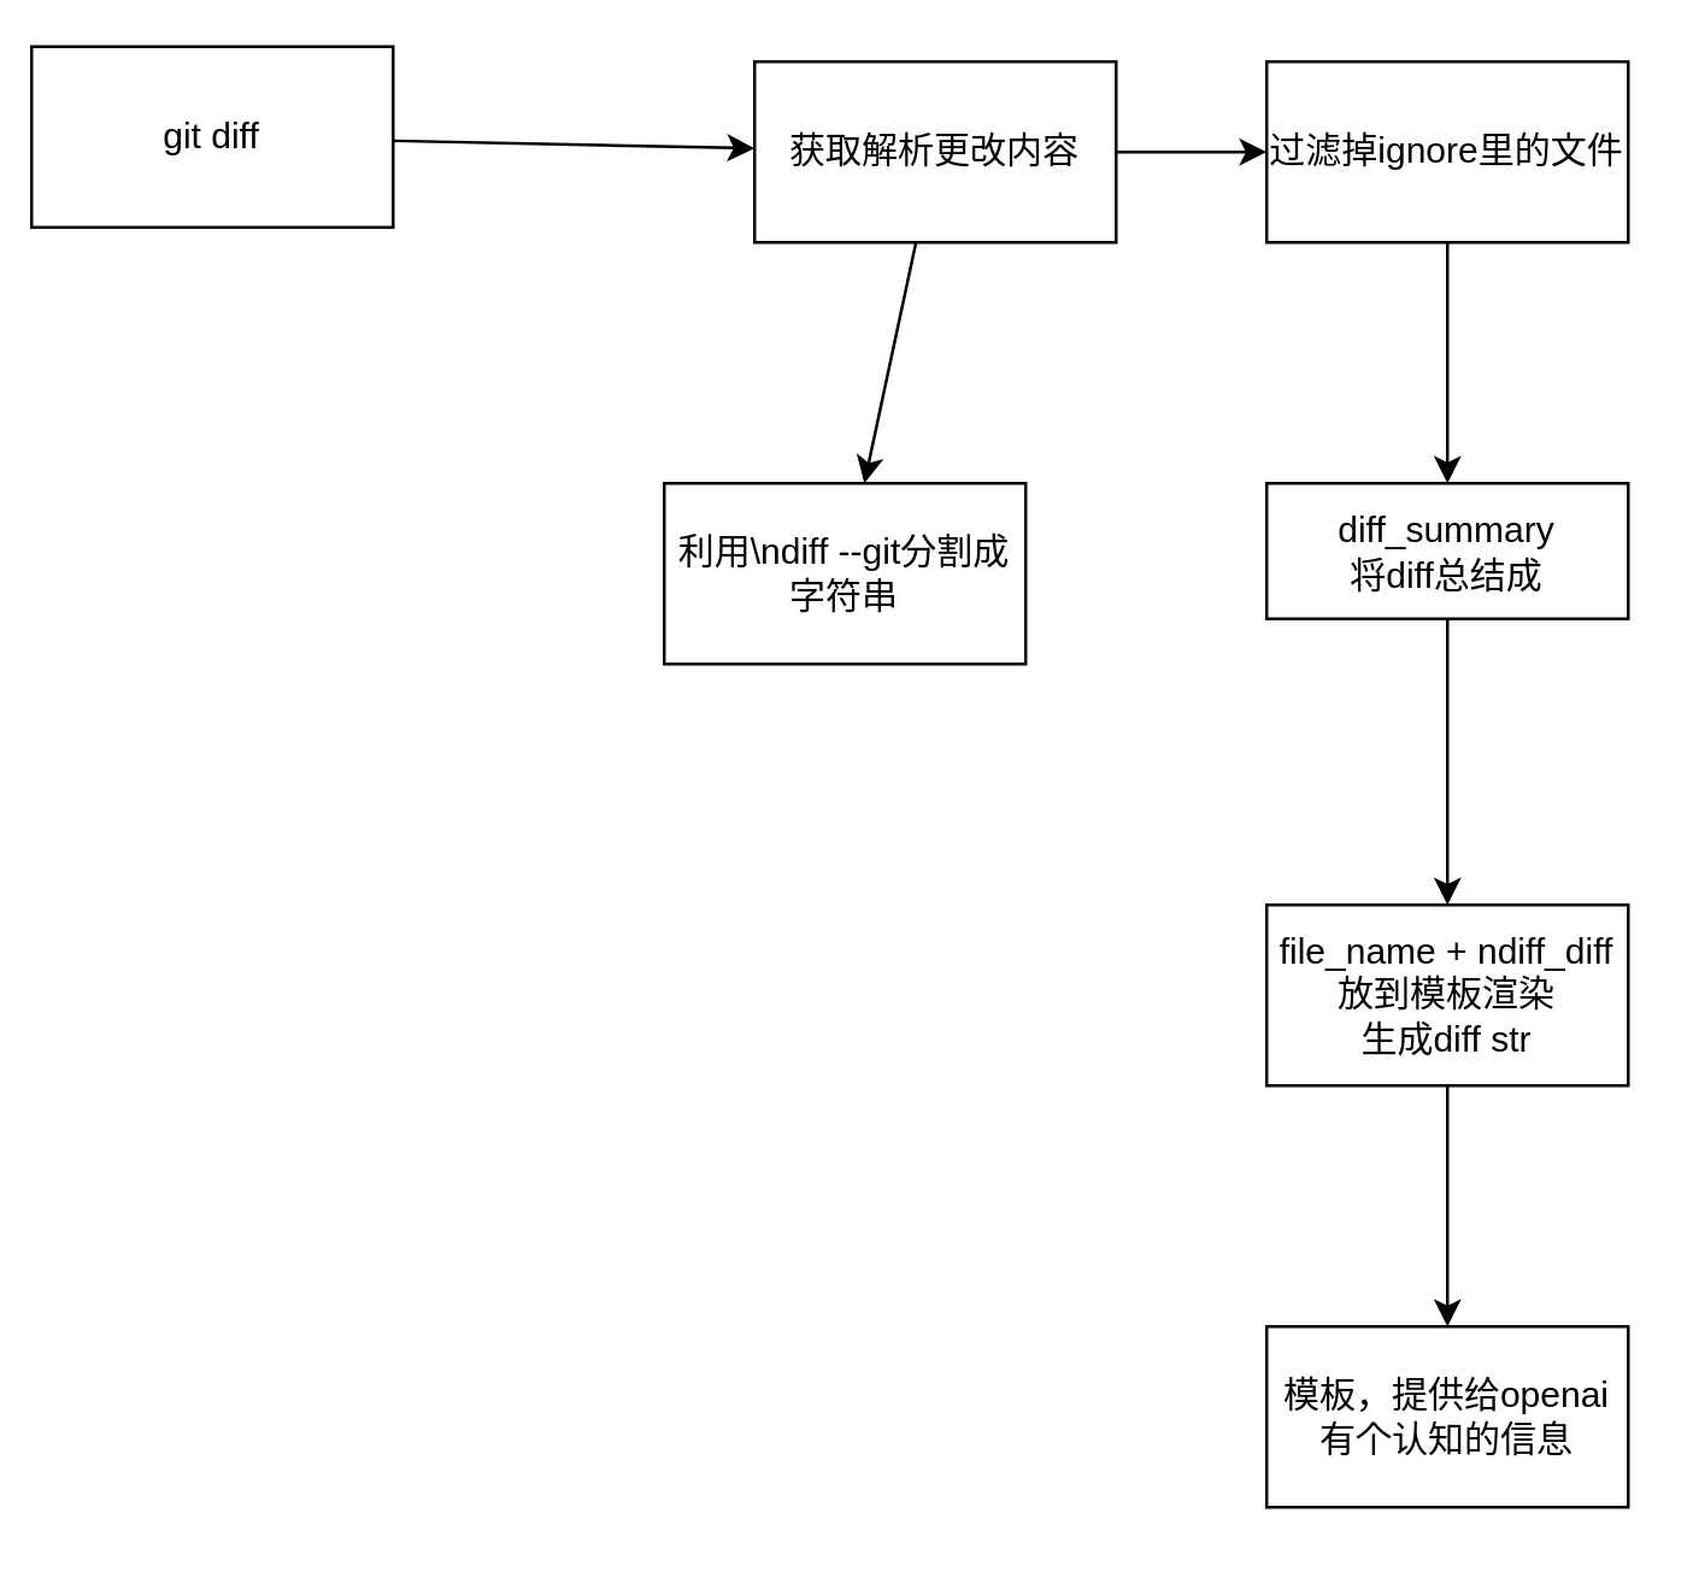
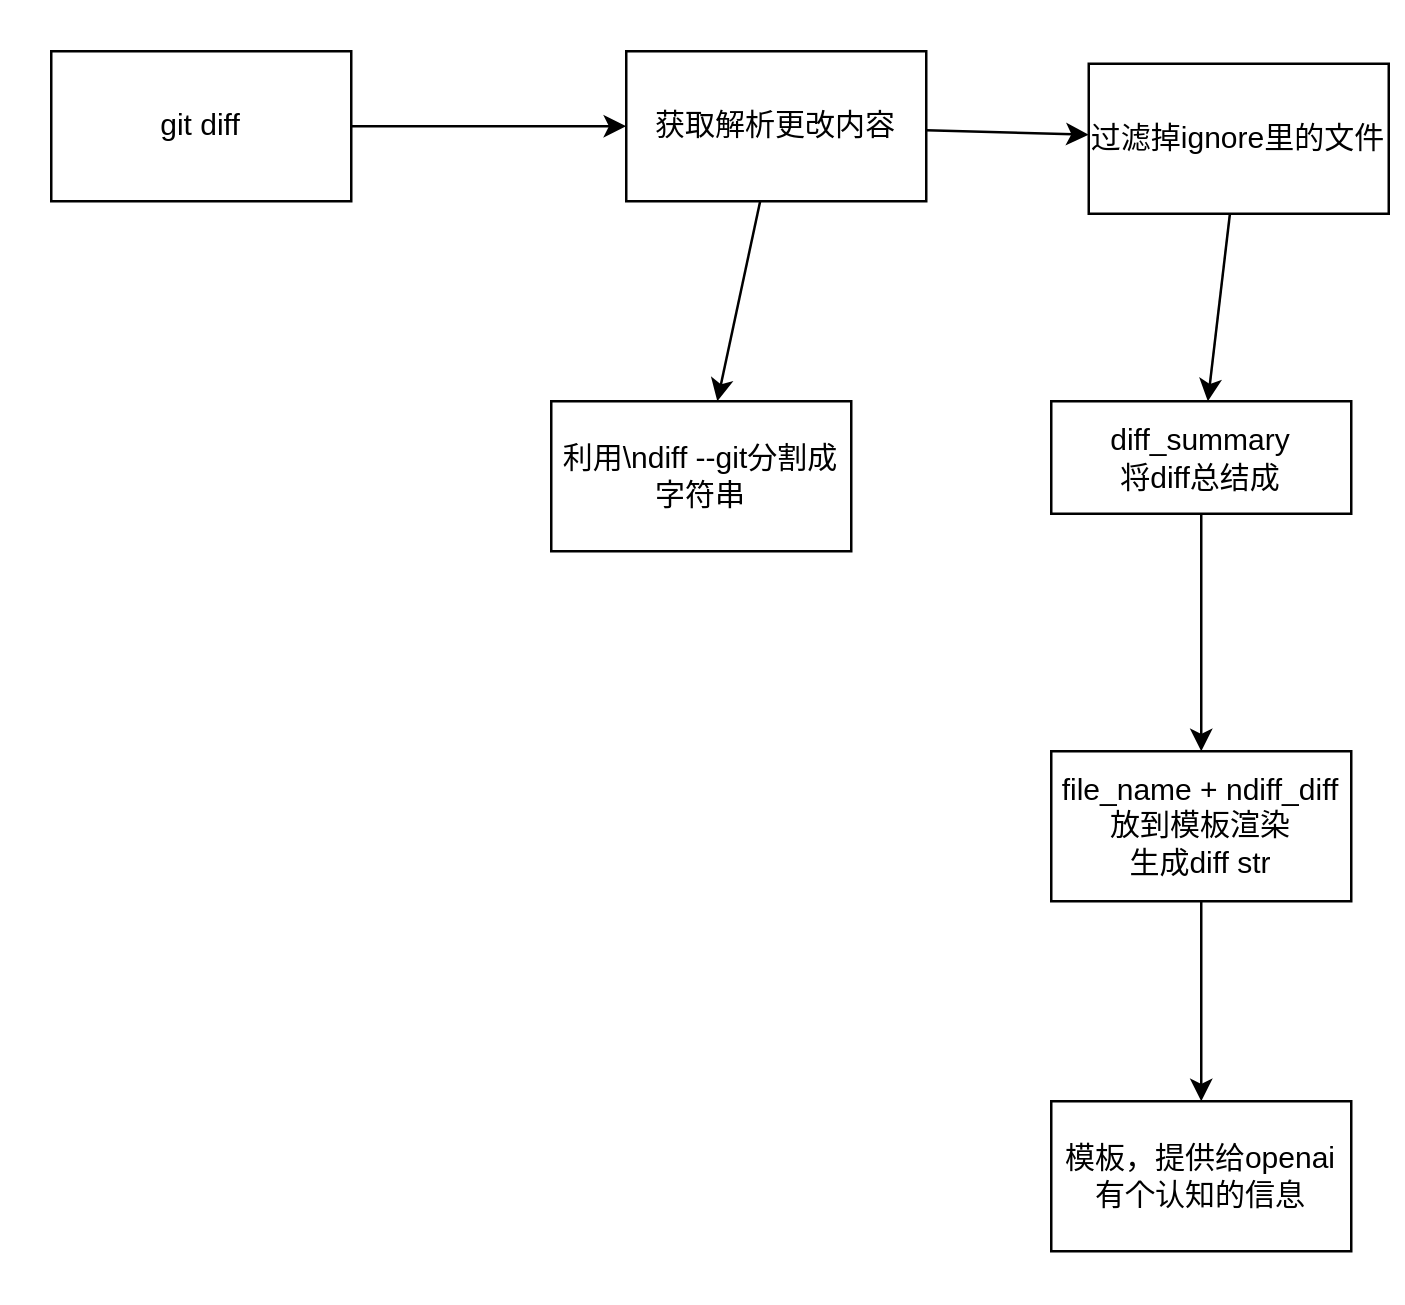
  <mxCell id="0" />
  <mxCell id="1" parent="0" />
  <mxCell id="2" value="" style="edgeStyle=none;html=1;" edge="1" parent="1" source="3" target="6"><mxGeometry relative="1" as="geometry" /></mxCell>
- <mxCell id="3" value="git diff" style="rounded=0;whiteSpace=wrap;html=1;" vertex="1" parent="1"><mxGeometry x="10" y="15" width="120" height="60" as="geometry" /></mxCell>
+ <mxCell id="3" value="git diff" style="rounded=0;whiteSpace=wrap;html=1;" vertex="1" parent="1"><mxGeometry x="20" y="20" width="120" height="60" as="geometry" /></mxCell>
  <mxCell id="4" value="" style="edgeStyle=none;html=1;" edge="1" parent="1" source="6" target="7"><mxGeometry relative="1" as="geometry" /></mxCell>
  <mxCell id="5" value="" style="edgeStyle=none;html=1;" edge="1" parent="1" source="6" target="9"><mxGeometry relative="1" as="geometry" /></mxCell>
  <mxCell id="6" value="获取解析更改内容" style="whiteSpace=wrap;html=1;rounded=0;" vertex="1" parent="1"><mxGeometry x="250" y="20" width="120" height="60" as="geometry" /></mxCell>
  <mxCell id="7" value="利用\ndiff --git分割成字符串" style="whiteSpace=wrap;html=1;rounded=0;" vertex="1" parent="1"><mxGeometry x="220" y="160" width="120" height="60" as="geometry" /></mxCell>
  <mxCell id="8" value="" style="edgeStyle=none;html=1;" edge="1" parent="1" source="9" target="11"><mxGeometry relative="1" as="geometry" /></mxCell>
- <mxCell id="9" value="过滤掉ignore里的文件" style="whiteSpace=wrap;html=1;rounded=0;" vertex="1" parent="1"><mxGeometry x="420" y="20" width="120" height="60" as="geometry" /></mxCell>
+ <mxCell id="9" value="过滤掉ignore里的文件" style="whiteSpace=wrap;html=1;rounded=0;" vertex="1" parent="1"><mxGeometry x="435" y="25" width="120" height="60" as="geometry" /></mxCell>
  <mxCell id="10" value="" style="edgeStyle=none;html=1;" edge="1" parent="1" source="11" target="13"><mxGeometry relative="1" as="geometry" /></mxCell>
  <mxCell id="11" value="diff_summary&lt;br&gt;将diff总结成&lt;br&gt;" style="whiteSpace=wrap;html=1;rounded=0;" vertex="1" parent="1"><mxGeometry x="420" y="160" width="120" height="45" as="geometry" /></mxCell>
  <mxCell id="12" value="" style="edgeStyle=none;html=1;" edge="1" parent="1" source="13" target="14"><mxGeometry relative="1" as="geometry" /></mxCell>
  <mxCell id="13" value="file_name + ndiff_diff&lt;br&gt;放到模板渲染&lt;br&gt;生成diff str" style="whiteSpace=wrap;html=1;rounded=0;" vertex="1" parent="1"><mxGeometry x="420" y="300" width="120" height="60" as="geometry" /></mxCell>
  <mxCell id="14" value="模板，提供给openai有个认知的信息" style="whiteSpace=wrap;html=1;rounded=0;" vertex="1" parent="1"><mxGeometry x="420" y="440" width="120" height="60" as="geometry" /></mxCell>
